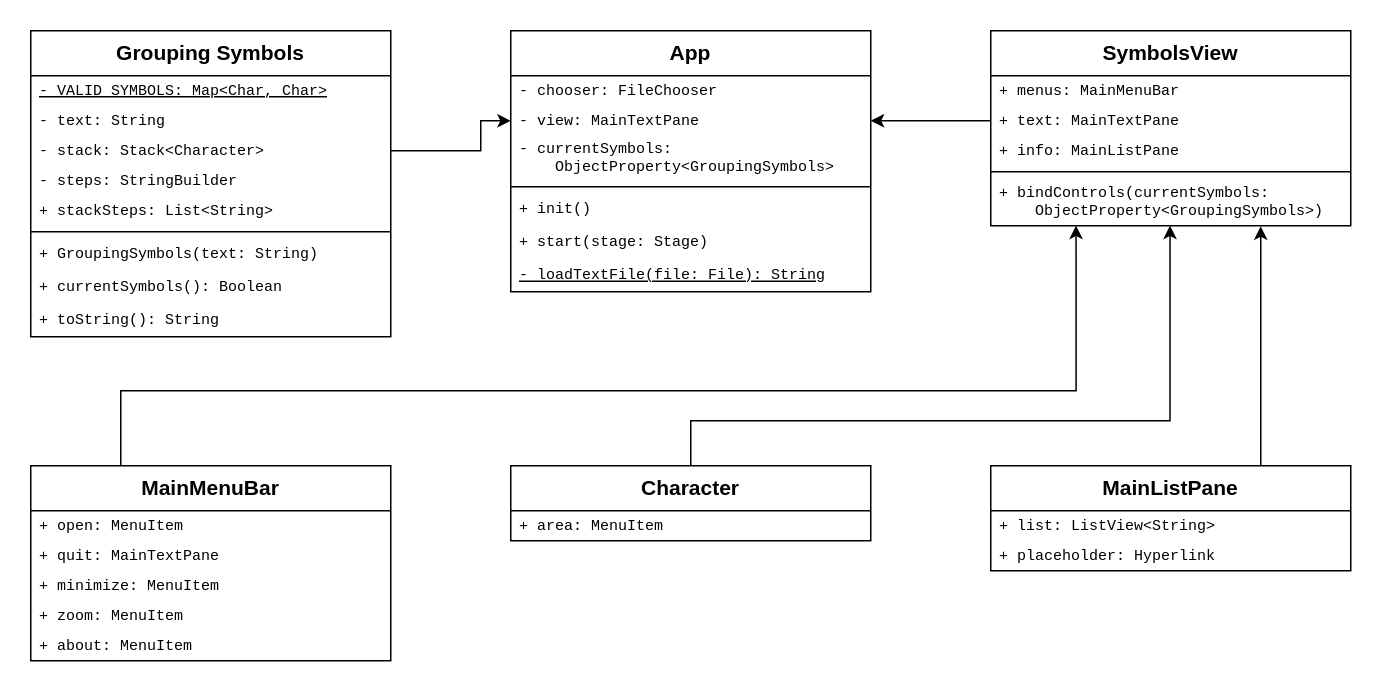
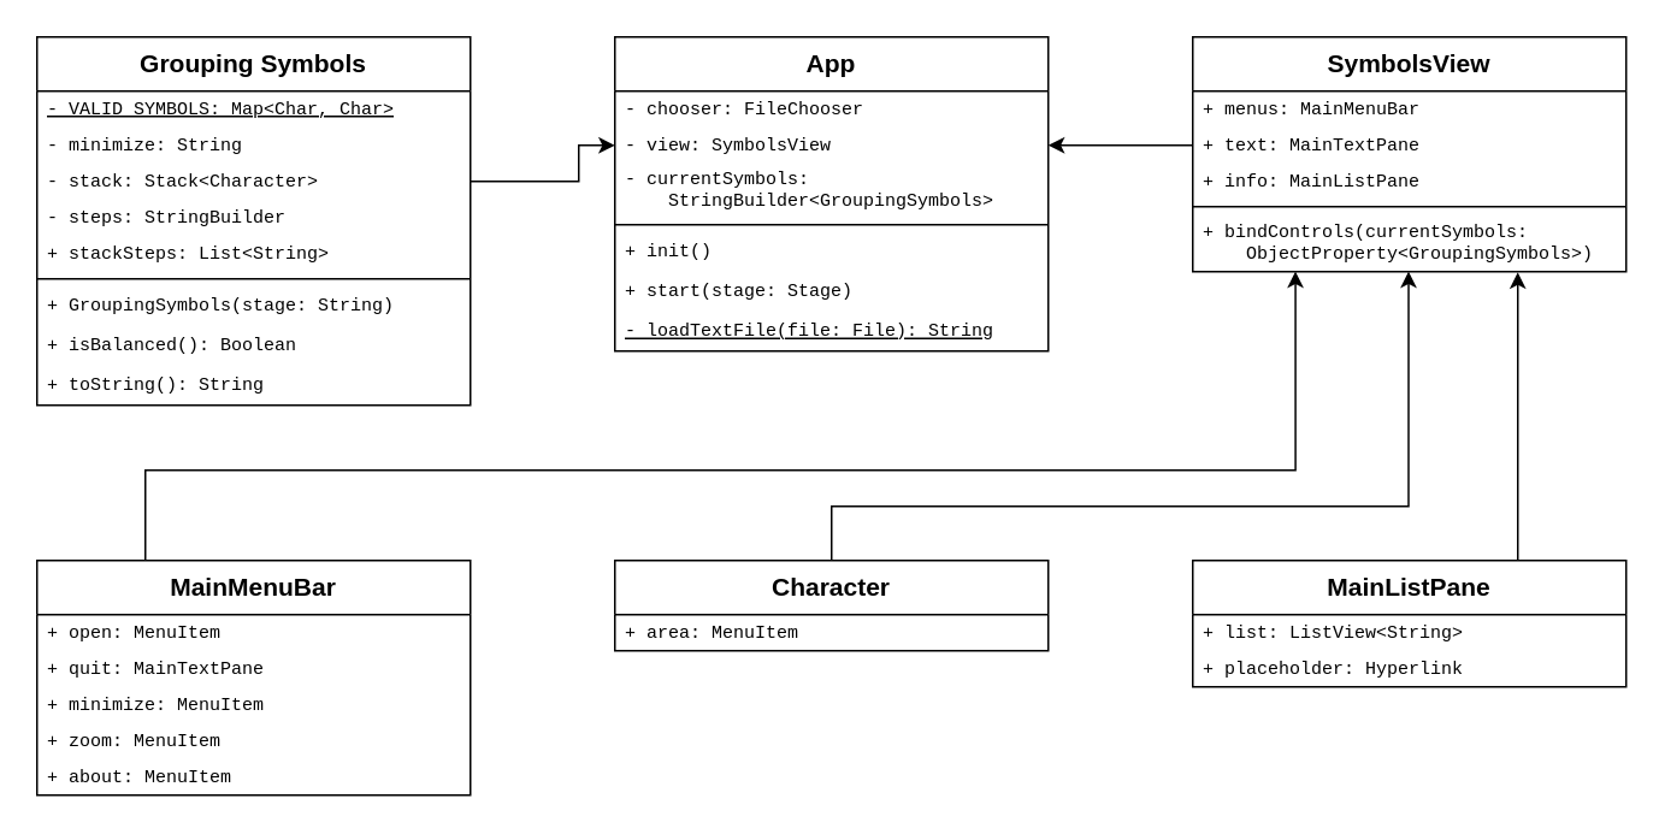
  <mxCell id="0" />
  <mxCell id="1" parent="0" />
  <mxCell id="2" value="SymbolsView" style="swimlane;fontStyle=1;align=center;verticalAlign=top;childLayout=stackLayout;horizontal=1;startSize=30;horizontalStack=0;resizeParent=1;resizeParentMax=0;resizeLast=0;collapsible=0;marginBottom=0;whiteSpace=wrap;html=1;fontSize=14;" parent="1" vertex="1"><mxGeometry x="660" y="20" width="240" height="130" as="geometry" /></mxCell>
  <mxCell id="3" value="+ menus: MainMenuBar" style="text;strokeColor=none;fillColor=none;align=left;verticalAlign=middle;spacingLeft=4;spacingRight=4;overflow=hidden;rotatable=0;points=[[0,0.5],[1,0.5]];portConstraint=eastwest;whiteSpace=wrap;html=1;fontSize=10;fontFamily=Courier New;" parent="2" vertex="1"><mxGeometry y="30" width="240" height="20" as="geometry" /></mxCell>
  <mxCell id="4" value="+ text: MainTextPane" style="text;strokeColor=none;fillColor=none;align=left;verticalAlign=middle;spacingLeft=4;spacingRight=4;overflow=hidden;rotatable=0;points=[[0,0.5],[1,0.5]];portConstraint=eastwest;whiteSpace=wrap;html=1;fontSize=10;fontFamily=Courier New;" parent="2" vertex="1"><mxGeometry y="50" width="240" height="20" as="geometry" /></mxCell>
  <mxCell id="5" value="+ info: MainListPane" style="text;strokeColor=none;fillColor=none;align=left;verticalAlign=middle;spacingLeft=4;spacingRight=4;overflow=hidden;rotatable=0;points=[[0,0.5],[1,0.5]];portConstraint=eastwest;whiteSpace=wrap;html=1;fontSize=10;fontFamily=Courier New;" parent="2" vertex="1"><mxGeometry y="70" width="240" height="20" as="geometry" /></mxCell>
  <mxCell id="6" value="" style="line;strokeWidth=1;fillColor=none;align=left;verticalAlign=middle;spacingTop=-1;spacingLeft=3;spacingRight=3;rotatable=0;labelPosition=right;points=[];portConstraint=eastwest;strokeColor=inherit;fontSize=10;fontFamily=Courier New;" parent="2" vertex="1"><mxGeometry y="90" width="240" height="8" as="geometry" /></mxCell>
  <mxCell id="7" value="+&amp;nbsp;bindControls(currentSymbols:&lt;div&gt;&amp;nbsp; &amp;nbsp; ObjectProperty&amp;lt;GroupingSymbols&amp;gt;)&lt;/div&gt;" style="text;strokeColor=none;fillColor=none;align=left;verticalAlign=middle;spacingLeft=4;spacingRight=4;overflow=hidden;rotatable=0;points=[[0,0.5],[1,0.5]];portConstraint=eastwest;whiteSpace=wrap;html=1;fontSize=10;fontFamily=Courier New;" parent="2" vertex="1"><mxGeometry y="98" width="240" height="32" as="geometry" /></mxCell>
  <mxCell id="8" value="Character" style="swimlane;fontStyle=1;align=center;verticalAlign=top;childLayout=stackLayout;horizontal=1;startSize=30;horizontalStack=0;resizeParent=1;resizeParentMax=0;resizeLast=0;collapsible=0;marginBottom=0;whiteSpace=wrap;html=1;fontSize=14;" parent="1" vertex="1"><mxGeometry x="340" y="310" width="240" height="50" as="geometry" /></mxCell>
  <mxCell id="9" value="+ area: MenuItem" style="text;strokeColor=none;fillColor=none;align=left;verticalAlign=middle;spacingLeft=4;spacingRight=4;overflow=hidden;rotatable=0;points=[[0,0.5],[1,0.5]];portConstraint=eastwest;whiteSpace=wrap;html=1;fontSize=10;fontFamily=Courier New;" parent="8" vertex="1"><mxGeometry y="30" width="240" height="20" as="geometry" /></mxCell>
  <mxCell id="10" value="MainListPane" style="swimlane;fontStyle=1;align=center;verticalAlign=top;childLayout=stackLayout;horizontal=1;startSize=30;horizontalStack=0;resizeParent=1;resizeParentMax=0;resizeLast=0;collapsible=0;marginBottom=0;whiteSpace=wrap;html=1;fontSize=14;" parent="1" vertex="1"><mxGeometry x="660" y="310" width="240" height="70" as="geometry" /></mxCell>
  <mxCell id="11" value="+ list: ListView&amp;lt;String&amp;gt;" style="text;strokeColor=none;fillColor=none;align=left;verticalAlign=middle;spacingLeft=4;spacingRight=4;overflow=hidden;rotatable=0;points=[[0,0.5],[1,0.5]];portConstraint=eastwest;whiteSpace=wrap;html=1;fontSize=10;fontFamily=Courier New;" parent="10" vertex="1"><mxGeometry y="30" width="240" height="20" as="geometry" /></mxCell>
  <mxCell id="12" value="+ placeholder: Hyperlink" style="text;strokeColor=none;fillColor=none;align=left;verticalAlign=middle;spacingLeft=4;spacingRight=4;overflow=hidden;rotatable=0;points=[[0,0.5],[1,0.5]];portConstraint=eastwest;whiteSpace=wrap;html=1;fontSize=10;fontFamily=Courier New;" parent="10" vertex="1"><mxGeometry y="50" width="240" height="20" as="geometry" /></mxCell>
  <mxCell id="13" value="MainMenuBar" style="swimlane;fontStyle=1;align=center;verticalAlign=top;childLayout=stackLayout;horizontal=1;startSize=30;horizontalStack=0;resizeParent=1;resizeParentMax=0;resizeLast=0;collapsible=0;marginBottom=0;whiteSpace=wrap;html=1;fontSize=14;" parent="1" vertex="1"><mxGeometry x="20" y="310" width="240" height="130" as="geometry" /></mxCell>
  <mxCell id="14" value="+ open: MenuItem" style="text;strokeColor=none;fillColor=none;align=left;verticalAlign=middle;spacingLeft=4;spacingRight=4;overflow=hidden;rotatable=0;points=[[0,0.5],[1,0.5]];portConstraint=eastwest;whiteSpace=wrap;html=1;fontSize=10;fontFamily=Courier New;" parent="13" vertex="1"><mxGeometry y="30" width="240" height="20" as="geometry" /></mxCell>
  <mxCell id="15" value="+ quit: MainTextPane" style="text;strokeColor=none;fillColor=none;align=left;verticalAlign=middle;spacingLeft=4;spacingRight=4;overflow=hidden;rotatable=0;points=[[0,0.5],[1,0.5]];portConstraint=eastwest;whiteSpace=wrap;html=1;fontSize=10;fontFamily=Courier New;" parent="13" vertex="1"><mxGeometry y="50" width="240" height="20" as="geometry" /></mxCell>
  <mxCell id="16" value="+ minimize: MenuItem" style="text;strokeColor=none;fillColor=none;align=left;verticalAlign=middle;spacingLeft=4;spacingRight=4;overflow=hidden;rotatable=0;points=[[0,0.5],[1,0.5]];portConstraint=eastwest;whiteSpace=wrap;html=1;fontSize=10;fontFamily=Courier New;" parent="13" vertex="1"><mxGeometry y="70" width="240" height="20" as="geometry" /></mxCell>
  <mxCell id="17" value="+ zoom: MenuItem" style="text;strokeColor=none;fillColor=none;align=left;verticalAlign=middle;spacingLeft=4;spacingRight=4;overflow=hidden;rotatable=0;points=[[0,0.5],[1,0.5]];portConstraint=eastwest;whiteSpace=wrap;html=1;fontSize=10;fontFamily=Courier New;" parent="13" vertex="1"><mxGeometry y="90" width="240" height="20" as="geometry" /></mxCell>
  <mxCell id="18" value="+ about: MenuItem" style="text;strokeColor=none;fillColor=none;align=left;verticalAlign=middle;spacingLeft=4;spacingRight=4;overflow=hidden;rotatable=0;points=[[0,0.5],[1,0.5]];portConstraint=eastwest;whiteSpace=wrap;html=1;fontSize=10;fontFamily=Courier New;" parent="13" vertex="1"><mxGeometry y="110" width="240" height="20" as="geometry" /></mxCell>
  <mxCell id="19" value="App" style="swimlane;fontStyle=1;align=center;verticalAlign=top;childLayout=stackLayout;horizontal=1;startSize=30;horizontalStack=0;resizeParent=1;resizeParentMax=0;resizeLast=0;collapsible=0;marginBottom=0;whiteSpace=wrap;html=1;fontSize=14;" parent="1" vertex="1"><mxGeometry x="340" y="20" width="240" height="174" as="geometry" /></mxCell>
  <mxCell id="20" value="- chooser: FileChooser" style="text;strokeColor=none;fillColor=none;align=left;verticalAlign=middle;spacingLeft=4;spacingRight=4;overflow=hidden;rotatable=0;points=[[0,0.5],[1,0.5]];portConstraint=eastwest;whiteSpace=wrap;html=1;fontSize=10;fontFamily=Courier New;" parent="19" vertex="1"><mxGeometry y="30" width="240" height="20" as="geometry" /></mxCell>
- <mxCell id="21" value="- view: MainTextPane" style="text;strokeColor=none;fillColor=none;align=left;verticalAlign=middle;spacingLeft=4;spacingRight=4;overflow=hidden;rotatable=0;points=[[0,0.5],[1,0.5]];portConstraint=eastwest;whiteSpace=wrap;html=1;fontSize=10;fontFamily=Courier New;" parent="19" vertex="1"><mxGeometry y="50" width="240" height="20" as="geometry" /></mxCell>
- <mxCell id="22" value="- currentSymbols:&lt;div&gt;&amp;nbsp; &amp;nbsp; ObjectProperty&amp;lt;GroupingSymbols&amp;gt;&lt;/div&gt;" style="text;strokeColor=none;fillColor=none;align=left;verticalAlign=middle;spacingLeft=4;spacingRight=4;overflow=hidden;rotatable=0;points=[[0,0.5],[1,0.5]];portConstraint=eastwest;whiteSpace=wrap;html=1;fontSize=10;fontFamily=Courier New;" parent="19" vertex="1"><mxGeometry y="70" width="240" height="30" as="geometry" /></mxCell>
+ <mxCell id="21" value="- view: SymbolsView" style="text;strokeColor=none;fillColor=none;align=left;verticalAlign=middle;spacingLeft=4;spacingRight=4;overflow=hidden;rotatable=0;points=[[0,0.5],[1,0.5]];portConstraint=eastwest;whiteSpace=wrap;html=1;fontSize=10;fontFamily=Courier New;" parent="19" vertex="1"><mxGeometry y="50" width="240" height="20" as="geometry" /></mxCell>
+ <mxCell id="22" value="- currentSymbols:&lt;div&gt;&amp;nbsp; &amp;nbsp; StringBuilder&amp;lt;GroupingSymbols&amp;gt;&lt;/div&gt;" style="text;strokeColor=none;fillColor=none;align=left;verticalAlign=middle;spacingLeft=4;spacingRight=4;overflow=hidden;rotatable=0;points=[[0,0.5],[1,0.5]];portConstraint=eastwest;whiteSpace=wrap;html=1;fontSize=10;fontFamily=Courier New;" parent="19" vertex="1"><mxGeometry y="70" width="240" height="30" as="geometry" /></mxCell>
  <mxCell id="23" value="" style="line;strokeWidth=1;fillColor=none;align=left;verticalAlign=middle;spacingTop=-1;spacingLeft=3;spacingRight=3;rotatable=0;labelPosition=right;points=[];portConstraint=eastwest;strokeColor=inherit;fontSize=10;fontFamily=Courier New;" parent="19" vertex="1"><mxGeometry y="100" width="240" height="8" as="geometry" /></mxCell>
  <mxCell id="24" value="+&amp;nbsp;init()" style="text;strokeColor=none;fillColor=none;align=left;verticalAlign=middle;spacingLeft=4;spacingRight=4;overflow=hidden;rotatable=0;points=[[0,0.5],[1,0.5]];portConstraint=eastwest;whiteSpace=wrap;html=1;fontSize=10;fontFamily=Courier New;" parent="19" vertex="1"><mxGeometry y="108" width="240" height="22" as="geometry" /></mxCell>
  <mxCell id="25" value="+&amp;nbsp;start(stage: Stage)" style="text;strokeColor=none;fillColor=none;align=left;verticalAlign=middle;spacingLeft=4;spacingRight=4;overflow=hidden;rotatable=0;points=[[0,0.5],[1,0.5]];portConstraint=eastwest;whiteSpace=wrap;html=1;fontSize=10;fontFamily=Courier New;" parent="19" vertex="1"><mxGeometry y="130" width="240" height="22" as="geometry" /></mxCell>
  <mxCell id="26" value="- loadTextFile(file: File): String" style="text;strokeColor=none;fillColor=none;align=left;verticalAlign=middle;spacingLeft=4;spacingRight=4;overflow=hidden;rotatable=0;points=[[0,0.5],[1,0.5]];portConstraint=eastwest;whiteSpace=wrap;html=1;fontSize=10;fontStyle=4;fontFamily=Courier New;" parent="19" vertex="1"><mxGeometry y="152" width="240" height="22" as="geometry" /></mxCell>
  <mxCell id="27" value="Grouping Symbols" style="swimlane;fontStyle=1;align=center;verticalAlign=top;childLayout=stackLayout;horizontal=1;startSize=30;horizontalStack=0;resizeParent=1;resizeParentMax=0;resizeLast=0;collapsible=0;marginBottom=0;whiteSpace=wrap;html=1;fontSize=14;" parent="1" vertex="1"><mxGeometry x="20" y="20" width="240" height="204" as="geometry" /></mxCell>
  <mxCell id="28" value="- VALID_SYMBOLS: Map&amp;lt;Char, Char&amp;gt;" style="text;strokeColor=none;fillColor=none;align=left;verticalAlign=middle;spacingLeft=4;spacingRight=4;overflow=hidden;rotatable=0;points=[[0,0.5],[1,0.5]];portConstraint=eastwest;whiteSpace=wrap;html=1;fontSize=10;fontStyle=4;fontFamily=Courier New;" parent="27" vertex="1"><mxGeometry y="30" width="240" height="20" as="geometry" /></mxCell>
- <mxCell id="29" value="- text: String" style="text;strokeColor=none;fillColor=none;align=left;verticalAlign=middle;spacingLeft=4;spacingRight=4;overflow=hidden;rotatable=0;points=[[0,0.5],[1,0.5]];portConstraint=eastwest;whiteSpace=wrap;html=1;fontSize=10;fontFamily=Courier New;" parent="27" vertex="1"><mxGeometry y="50" width="240" height="20" as="geometry" /></mxCell>
+ <mxCell id="29" value="- minimize: String" style="text;strokeColor=none;fillColor=none;align=left;verticalAlign=middle;spacingLeft=4;spacingRight=4;overflow=hidden;rotatable=0;points=[[0,0.5],[1,0.5]];portConstraint=eastwest;whiteSpace=wrap;html=1;fontSize=10;fontFamily=Courier New;" parent="27" vertex="1"><mxGeometry y="50" width="240" height="20" as="geometry" /></mxCell>
  <mxCell id="30" value="- stack: Stack&amp;lt;Character&amp;gt;" style="text;strokeColor=none;fillColor=none;align=left;verticalAlign=middle;spacingLeft=4;spacingRight=4;overflow=hidden;rotatable=0;points=[[0,0.5],[1,0.5]];portConstraint=eastwest;whiteSpace=wrap;html=1;fontSize=10;fontFamily=Courier New;" parent="27" vertex="1"><mxGeometry y="70" width="240" height="20" as="geometry" /></mxCell>
  <mxCell id="31" value="- steps: StringBuilder" style="text;strokeColor=none;fillColor=none;align=left;verticalAlign=middle;spacingLeft=4;spacingRight=4;overflow=hidden;rotatable=0;points=[[0,0.5],[1,0.5]];portConstraint=eastwest;whiteSpace=wrap;html=1;fontSize=10;fontFamily=Courier New;" parent="27" vertex="1"><mxGeometry y="90" width="240" height="20" as="geometry" /></mxCell>
  <mxCell id="32" value="+ stackSteps: List&amp;lt;String&amp;gt;" style="text;strokeColor=none;fillColor=none;align=left;verticalAlign=middle;spacingLeft=4;spacingRight=4;overflow=hidden;rotatable=0;points=[[0,0.5],[1,0.5]];portConstraint=eastwest;whiteSpace=wrap;html=1;fontSize=10;fontFamily=Courier New;" parent="27" vertex="1"><mxGeometry y="110" width="240" height="20" as="geometry" /></mxCell>
  <mxCell id="33" value="" style="line;strokeWidth=1;fillColor=none;align=left;verticalAlign=middle;spacingTop=-1;spacingLeft=3;spacingRight=3;rotatable=0;labelPosition=right;points=[];portConstraint=eastwest;strokeColor=inherit;fontSize=10;fontFamily=Courier New;" parent="27" vertex="1"><mxGeometry y="130" width="240" height="8" as="geometry" /></mxCell>
- <mxCell id="34" value="+&amp;nbsp;GroupingSymbols(text: String)" style="text;strokeColor=none;fillColor=none;align=left;verticalAlign=middle;spacingLeft=4;spacingRight=4;overflow=hidden;rotatable=0;points=[[0,0.5],[1,0.5]];portConstraint=eastwest;whiteSpace=wrap;html=1;fontSize=10;fontFamily=Courier New;" parent="27" vertex="1"><mxGeometry y="138" width="240" height="22" as="geometry" /></mxCell>
- <mxCell id="35" value="+&amp;nbsp;currentSymbols(): Boolean" style="text;strokeColor=none;fillColor=none;align=left;verticalAlign=middle;spacingLeft=4;spacingRight=4;overflow=hidden;rotatable=0;points=[[0,0.5],[1,0.5]];portConstraint=eastwest;whiteSpace=wrap;html=1;fontSize=10;fontFamily=Courier New;" parent="27" vertex="1"><mxGeometry y="160" width="240" height="22" as="geometry" /></mxCell>
+ <mxCell id="34" value="+&amp;nbsp;GroupingSymbols(stage: String)" style="text;strokeColor=none;fillColor=none;align=left;verticalAlign=middle;spacingLeft=4;spacingRight=4;overflow=hidden;rotatable=0;points=[[0,0.5],[1,0.5]];portConstraint=eastwest;whiteSpace=wrap;html=1;fontSize=10;fontFamily=Courier New;" parent="27" vertex="1"><mxGeometry y="138" width="240" height="22" as="geometry" /></mxCell>
+ <mxCell id="35" value="+&amp;nbsp;isBalanced(): Boolean" style="text;strokeColor=none;fillColor=none;align=left;verticalAlign=middle;spacingLeft=4;spacingRight=4;overflow=hidden;rotatable=0;points=[[0,0.5],[1,0.5]];portConstraint=eastwest;whiteSpace=wrap;html=1;fontSize=10;fontFamily=Courier New;" parent="27" vertex="1"><mxGeometry y="160" width="240" height="22" as="geometry" /></mxCell>
  <mxCell id="36" value="+&amp;nbsp;toString(): String" style="text;strokeColor=none;fillColor=none;align=left;verticalAlign=middle;spacingLeft=4;spacingRight=4;overflow=hidden;rotatable=0;points=[[0,0.5],[1,0.5]];portConstraint=eastwest;whiteSpace=wrap;html=1;fontSize=10;fontFamily=Courier New;" parent="27" vertex="1"><mxGeometry y="182" width="240" height="22" as="geometry" /></mxCell>
  <mxCell id="37" style="edgeStyle=orthogonalEdgeStyle;rounded=0;orthogonalLoop=1;jettySize=auto;html=1;exitX=1;exitY=0.5;exitDx=0;exitDy=0;entryX=0;entryY=0.5;entryDx=0;entryDy=0;" parent="1" source="30" target="21" edge="1"><mxGeometry relative="1" as="geometry"><Array as="points"><mxPoint x="320" y="100" /><mxPoint x="320" y="80" /></Array></mxGeometry></mxCell>
  <mxCell id="38" style="edgeStyle=orthogonalEdgeStyle;rounded=0;orthogonalLoop=1;jettySize=auto;html=1;exitX=0.25;exitY=0;exitDx=0;exitDy=0;entryX=0.237;entryY=0.997;entryDx=0;entryDy=0;entryPerimeter=0;" parent="1" source="13" target="7" edge="1"><mxGeometry relative="1" as="geometry"><Array as="points"><mxPoint x="80" y="260" /><mxPoint x="717" y="260" /></Array></mxGeometry></mxCell>
  <mxCell id="39" style="edgeStyle=orthogonalEdgeStyle;rounded=0;orthogonalLoop=1;jettySize=auto;html=1;exitX=0.5;exitY=0;exitDx=0;exitDy=0;entryX=0.498;entryY=0.997;entryDx=0;entryDy=0;entryPerimeter=0;" parent="1" source="8" target="7" edge="1"><mxGeometry relative="1" as="geometry"><Array as="points"><mxPoint x="460" y="280" /><mxPoint x="780" y="280" /></Array></mxGeometry></mxCell>
  <mxCell id="40" style="edgeStyle=orthogonalEdgeStyle;rounded=0;orthogonalLoop=1;jettySize=auto;html=1;exitX=0.75;exitY=0;exitDx=0;exitDy=0;entryX=0.75;entryY=1.013;entryDx=0;entryDy=0;entryPerimeter=0;" parent="1" source="10" target="7" edge="1"><mxGeometry relative="1" as="geometry" /></mxCell>
  <mxCell id="41" style="edgeStyle=orthogonalEdgeStyle;rounded=0;orthogonalLoop=1;jettySize=auto;html=1;exitX=0;exitY=0.5;exitDx=0;exitDy=0;entryX=1;entryY=0.5;entryDx=0;entryDy=0;" parent="1" source="4" target="21" edge="1"><mxGeometry relative="1" as="geometry" /></mxCell>
